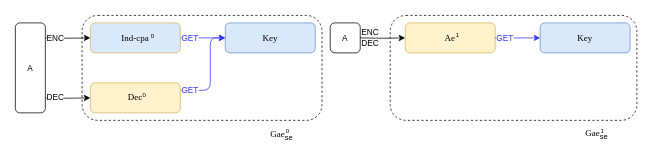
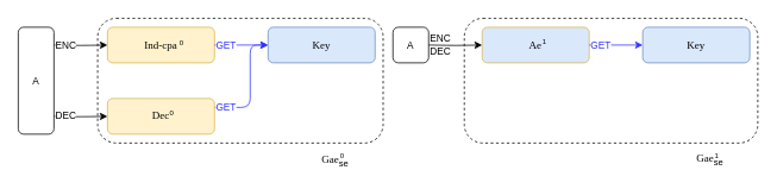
  <mxCell id="0" />
  <mxCell id="1" parent="0" />
  <mxCell id="2" value="&lt;font color=&quot;#000000&quot;&gt;A&lt;/font&gt;" style="rounded=1;whiteSpace=wrap;html=1;labelBackgroundColor=none;fontSize=11;fontColor=#3333FF;" parent="1" vertex="1"><mxGeometry x="20" y="30" width="40" height="120" as="geometry" /></mxCell>
  <mxCell id="3" value="&lt;font color=&quot;#000000&quot;&gt;ENC&lt;/font&gt;" style="edgeStyle=orthogonalEdgeStyle;rounded=1;orthogonalLoop=1;jettySize=auto;html=1;entryX=0;entryY=0.5;entryDx=0;entryDy=0;strokeColor=#000000;fontSize=11;fontColor=#3333FF;align=left;exitX=0.989;exitY=0.428;exitDx=0;exitDy=0;exitPerimeter=0;" parent="1" target="4" edge="1"><mxGeometry x="-1" relative="1" as="geometry"><mxPoint x="60" y="50" as="sourcePoint" /><mxPoint as="offset" /></mxGeometry></mxCell>
- <mxCell id="4" value="Ind-cpa" style="rounded=1;whiteSpace=wrap;html=1;fillColor=#dae8fc;strokeColor=#d6b656;fontFamily=Georgia;" parent="1" vertex="1"><mxGeometry x="120" y="30" width="120" height="40" as="geometry" /></mxCell>
+ <mxCell id="4" value="Ind-cpa" style="rounded=1;whiteSpace=wrap;html=1;fillColor=#fff2cc;strokeColor=#d6b656;fontFamily=Georgia;" parent="1" vertex="1"><mxGeometry x="120" y="30" width="120" height="40" as="geometry" /></mxCell>
  <mxCell id="5" value="GET" style="edgeStyle=orthogonalEdgeStyle;rounded=1;orthogonalLoop=1;jettySize=auto;html=1;exitX=1;exitY=0.25;exitDx=0;exitDy=0;entryX=0;entryY=0.5;entryDx=0;entryDy=0;strokeColor=#3333FF;fontSize=11;fontColor=#3333FF;align=left;" parent="1" source="7" target="10" edge="1"><mxGeometry x="-0.385" y="40" relative="1" as="geometry"><Array as="points"><mxPoint x="280" y="120" /><mxPoint x="280" y="50" /></Array><mxPoint as="offset" /><mxPoint x="360" y="-60" as="targetPoint" /></mxGeometry></mxCell>
  <mxCell id="6" value="&lt;font color=&quot;#000000&quot;&gt;DEC&lt;/font&gt;" style="edgeStyle=orthogonalEdgeStyle;rounded=1;orthogonalLoop=1;jettySize=auto;html=1;entryX=0;entryY=0.5;entryDx=0;entryDy=0;strokeColor=#000000;fontSize=11;fontColor=#3333FF;align=left;" parent="1" target="7" edge="1"><mxGeometry x="-1" relative="1" as="geometry"><mxPoint as="offset" /><mxPoint x="60" y="130" as="sourcePoint" /></mxGeometry></mxCell>
  <mxCell id="7" value="Dec" style="rounded=1;whiteSpace=wrap;html=1;fillColor=#fff2cc;strokeColor=#d6b656;fontFamily=Georgia;" parent="1" vertex="1"><mxGeometry x="120" y="110" width="120" height="40" as="geometry" /></mxCell>
  <mxCell id="8" value="0" style="text;html=1;resizable=0;points=[];autosize=1;align=left;verticalAlign=top;spacingTop=-4;fontSize=8;labelBackgroundColor=none;" parent="1" vertex="1"><mxGeometry x="188" y="119" width="20" height="20" as="geometry" /></mxCell>
  <mxCell id="9" value="GET" style="edgeStyle=orthogonalEdgeStyle;rounded=1;orthogonalLoop=1;jettySize=auto;html=1;exitX=1;exitY=0.5;exitDx=0;exitDy=0;entryX=0;entryY=0.5;entryDx=0;entryDy=0;strokeColor=#3333FF;fontSize=11;fontColor=#3333FF;align=left;" parent="1" source="4" target="10" edge="1"><mxGeometry x="-1" relative="1" as="geometry"><Array as="points"><mxPoint x="240" y="50" /></Array><mxPoint as="offset" /><mxPoint x="240" y="39" as="sourcePoint" /></mxGeometry></mxCell>
  <mxCell id="10" value="Key" style="rounded=1;whiteSpace=wrap;html=1;fillColor=#dae8fc;strokeColor=#6c8ebf;fontFamily=Georgia;" parent="1" vertex="1"><mxGeometry x="300" y="30" width="120" height="40" as="geometry" /></mxCell>
  <mxCell id="11" value="&lt;font color=&quot;#000000&quot;&gt;A&lt;/font&gt;" style="rounded=1;whiteSpace=wrap;html=1;labelBackgroundColor=none;fontSize=11;fontColor=#3333FF;" parent="1" vertex="1"><mxGeometry x="440" y="30" width="40" height="40" as="geometry" /></mxCell>
  <mxCell id="12" value="&lt;font color=&quot;#000000&quot;&gt;ENC&lt;br&gt;DEC&lt;br&gt;&lt;/font&gt;" style="edgeStyle=orthogonalEdgeStyle;rounded=1;orthogonalLoop=1;jettySize=auto;html=1;entryX=0;entryY=0.5;entryDx=0;entryDy=0;strokeColor=#000000;fontSize=11;fontColor=#3333FF;align=left;exitX=0.989;exitY=0.428;exitDx=0;exitDy=0;exitPerimeter=0;labelBackgroundColor=none;" parent="1" target="13" edge="1"><mxGeometry x="-1" relative="1" as="geometry"><mxPoint x="480" y="50" as="sourcePoint" /><mxPoint as="offset" /></mxGeometry></mxCell>
- <mxCell id="13" value="Ae" style="rounded=1;whiteSpace=wrap;html=1;fillColor=#fff2cc;strokeColor=#d6b656;fontFamily=Georgia;" parent="1" vertex="1"><mxGeometry x="540" y="30" width="120" height="40" as="geometry" /></mxCell>
+ <mxCell id="13" value="Ae" style="rounded=1;whiteSpace=wrap;html=1;fillColor=#dae8fc;strokeColor=#d6b656;fontFamily=Georgia;" parent="1" vertex="1"><mxGeometry x="540" y="30" width="120" height="40" as="geometry" /></mxCell>
  <mxCell id="14" value="GET" style="edgeStyle=orthogonalEdgeStyle;rounded=1;orthogonalLoop=1;jettySize=auto;html=1;exitX=1;exitY=0.5;exitDx=0;exitDy=0;entryX=0;entryY=0.5;entryDx=0;entryDy=0;strokeColor=#3333FF;fontSize=11;fontColor=#3333FF;align=left;" parent="1" source="13" target="15" edge="1"><mxGeometry x="-0.333" y="-20" relative="1" as="geometry"><Array as="points"><mxPoint x="670" y="50" /><mxPoint x="670" y="50" /></Array><mxPoint x="-20" y="-19" as="offset" /><mxPoint x="660" y="40" as="sourcePoint" /></mxGeometry></mxCell>
  <mxCell id="15" value="Key" style="rounded=1;whiteSpace=wrap;html=1;fillColor=#dae8fc;strokeColor=#6c8ebf;fontFamily=Georgia;" parent="1" vertex="1"><mxGeometry x="720" y="30" width="120" height="40" as="geometry" /></mxCell>
  <mxCell id="16" value="0" style="text;html=1;resizable=0;points=[];autosize=1;align=left;verticalAlign=top;spacingTop=-4;fontSize=8;labelBackgroundColor=none;" parent="1" vertex="1"><mxGeometry x="199" y="41" width="20" height="20" as="geometry" /></mxCell>
  <mxCell id="17" value="1" style="text;html=1;resizable=0;points=[];autosize=1;align=left;verticalAlign=top;spacingTop=-4;fontSize=8;labelBackgroundColor=none;" parent="1" vertex="1"><mxGeometry x="606" y="39" width="20" height="10" as="geometry" /></mxCell>
  <mxCell id="18" value="" style="rounded=1;whiteSpace=wrap;html=1;fontFamily=Georgia;fillColor=none;dashed=1;" parent="1" vertex="1"><mxGeometry x="109" y="20" width="320" height="140" as="geometry" /></mxCell>
  <mxCell id="19" value="" style="rounded=1;whiteSpace=wrap;html=1;fontFamily=Georgia;fillColor=none;dashed=1;" parent="1" vertex="1"><mxGeometry x="520" y="20" width="329" height="140" as="geometry" /></mxCell>
  <mxCell id="20" value="Gae&lt;sub&gt;&lt;font face=&quot;Helvetica&quot;&gt;se&lt;/font&gt;&lt;/sub&gt;" style="text;html=1;align=center;verticalAlign=middle;resizable=0;points=[];autosize=1;fontFamily=Georgia;" parent="1" vertex="1"><mxGeometry x="350" y="170" width="50" height="20" as="geometry" /></mxCell>
  <mxCell id="21" value="0" style="text;html=1;resizable=0;points=[];autosize=1;align=left;verticalAlign=top;spacingTop=-4;fontSize=8;labelBackgroundColor=none;" parent="1" vertex="1"><mxGeometry x="379" y="168" width="20" height="20" as="geometry" /></mxCell>
  <mxCell id="22" value="Gae&lt;sub&gt;&lt;font face=&quot;Helvetica&quot;&gt;se&lt;/font&gt;&lt;/sub&gt;" style="text;html=1;align=center;verticalAlign=middle;resizable=0;points=[];autosize=1;fontFamily=Georgia;" parent="1" vertex="1"><mxGeometry x="770" y="169" width="50" height="20" as="geometry" /></mxCell>
  <mxCell id="23" value="1" style="text;html=1;resizable=0;points=[];autosize=1;align=left;verticalAlign=top;spacingTop=-4;fontSize=8;labelBackgroundColor=none;" parent="1" vertex="1"><mxGeometry x="799" y="167" width="20" height="10" as="geometry" /></mxCell>
